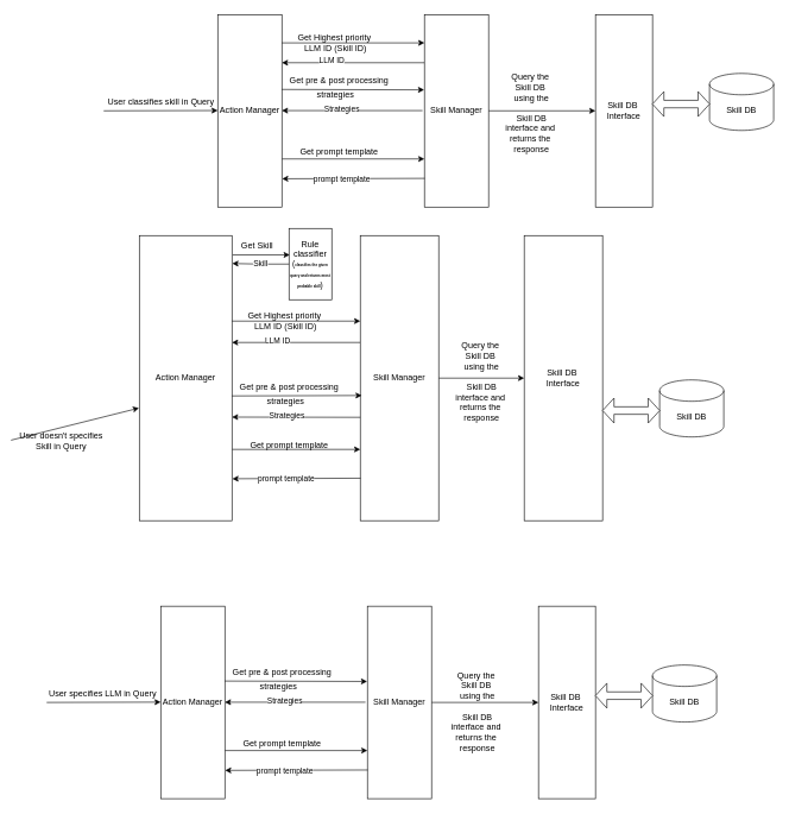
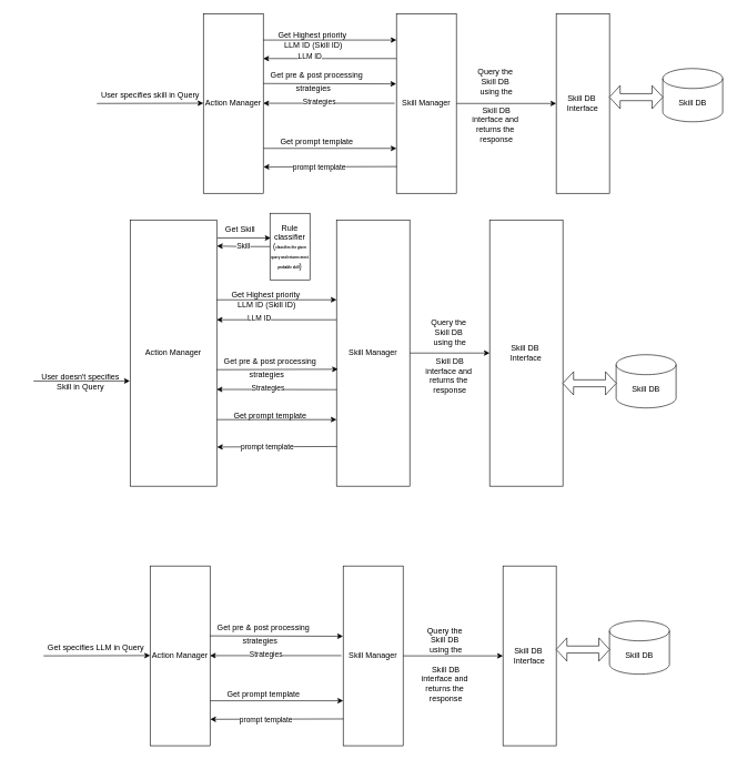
  <mxCell id="0" />
  <mxCell id="1" parent="0" />
  <mxCell id="2" style="edgeStyle=orthogonalEdgeStyle;rounded=0;orthogonalLoop=1;jettySize=auto;html=1;exitX=0.25;exitY=0;exitDx=0;exitDy=0;entryX=0.25;entryY=1;entryDx=0;entryDy=0;" edge="1" parent="1"><mxGeometry relative="1" as="geometry"><mxPoint x="385" y="59.67" as="sourcePoint" /><mxPoint x="595" y="59.67" as="targetPoint" /></mxGeometry></mxCell>
  <mxCell id="3" style="edgeStyle=orthogonalEdgeStyle;rounded=0;orthogonalLoop=1;jettySize=auto;html=1;exitX=0.75;exitY=0;exitDx=0;exitDy=0;entryX=0.75;entryY=1;entryDx=0;entryDy=0;" edge="1" parent="1" source="4" target="8"><mxGeometry relative="1" as="geometry" /></mxCell>
  <mxCell id="4" value="Action Manager" style="rounded=0;whiteSpace=wrap;html=1;direction=south;" vertex="1" parent="1"><mxGeometry x="305" y="20" width="90" height="270" as="geometry" /></mxCell>
  <mxCell id="5" value="" style="edgeStyle=orthogonalEdgeStyle;rounded=0;orthogonalLoop=1;jettySize=auto;html=1;" edge="1" parent="1" source="8" target="9"><mxGeometry relative="1" as="geometry" /></mxCell>
  <mxCell id="6" style="edgeStyle=orthogonalEdgeStyle;rounded=0;orthogonalLoop=1;jettySize=auto;html=1;exitX=0.25;exitY=1;exitDx=0;exitDy=0;entryX=0.25;entryY=0;entryDx=0;entryDy=0;" edge="1" parent="1" source="8" target="4"><mxGeometry relative="1" as="geometry" /></mxCell>
  <mxCell id="7" value="LLM ID" style="edgeLabel;html=1;align=center;verticalAlign=middle;resizable=0;points=[];" vertex="1" connectable="0" parent="6"><mxGeometry x="0.305" y="-3" relative="1" as="geometry"><mxPoint as="offset" /></mxGeometry></mxCell>
  <mxCell id="8" value="Skill Manager" style="rounded=0;whiteSpace=wrap;html=1;direction=south;" vertex="1" parent="1"><mxGeometry x="595" y="20" width="90" height="270" as="geometry" /></mxCell>
  <mxCell id="9" value="Skill DB&amp;nbsp;&lt;div&gt;Interface&lt;/div&gt;" style="rounded=0;whiteSpace=wrap;html=1;direction=south;" vertex="1" parent="1"><mxGeometry x="835" y="20" width="80" height="270" as="geometry" /></mxCell>
  <mxCell id="10" value="Skill DB" style="shape=cylinder3;whiteSpace=wrap;html=1;boundedLbl=1;backgroundOutline=1;size=15;" vertex="1" parent="1"><mxGeometry x="995" y="102.5" width="90" height="80" as="geometry" /></mxCell>
  <mxCell id="11" value="" style="shape=doubleArrow;whiteSpace=wrap;html=1;" vertex="1" parent="1"><mxGeometry x="915" y="128" width="80" height="35" as="geometry" /></mxCell>
  <mxCell id="12" value="Get Highest priority&amp;nbsp;&lt;div&gt;LLM ID (Skill ID)&lt;/div&gt;" style="text;html=1;align=center;verticalAlign=middle;resizable=0;points=[];autosize=1;strokeColor=none;fillColor=none;" vertex="1" parent="1"><mxGeometry x="405" y="40" width="130" height="40" as="geometry" /></mxCell>
  <mxCell id="13" value="" style="edgeStyle=none;orthogonalLoop=1;jettySize=auto;html=1;rounded=0;entryX=0.391;entryY=1.004;entryDx=0;entryDy=0;entryPerimeter=0;" edge="1" parent="1" target="8"><mxGeometry width="100" relative="1" as="geometry"><mxPoint x="395" y="125" as="sourcePoint" /><mxPoint x="495" y="125" as="targetPoint" /><Array as="points" /></mxGeometry></mxCell>
  <mxCell id="14" value="Get pre &amp;amp; post processing" style="text;html=1;align=center;verticalAlign=middle;resizable=0;points=[];autosize=1;strokeColor=none;fillColor=none;" vertex="1" parent="1"><mxGeometry x="395" y="98" width="160" height="30" as="geometry" /></mxCell>
  <mxCell id="15" value="strategies" style="text;html=1;align=center;verticalAlign=middle;resizable=0;points=[];autosize=1;strokeColor=none;fillColor=none;" vertex="1" parent="1"><mxGeometry x="430" y="118" width="80" height="30" as="geometry" /></mxCell>
  <mxCell id="16" value="" style="edgeStyle=none;orthogonalLoop=1;jettySize=auto;html=1;rounded=0;entryX=0.48;entryY=-0.004;entryDx=0;entryDy=0;entryPerimeter=0;exitX=0.48;exitY=1.026;exitDx=0;exitDy=0;exitPerimeter=0;" edge="1" parent="1"><mxGeometry width="100" relative="1" as="geometry"><mxPoint x="592.3" y="154.67" as="sourcePoint" /><mxPoint x="395" y="154.67" as="targetPoint" /><Array as="points" /></mxGeometry></mxCell>
  <mxCell id="17" value="Strategies" style="edgeLabel;html=1;align=center;verticalAlign=middle;resizable=0;points=[];" vertex="1" connectable="0" parent="16"><mxGeometry x="0.152" y="-2" relative="1" as="geometry"><mxPoint as="offset" /></mxGeometry></mxCell>
  <mxCell id="18" value="Get prompt template" style="text;html=1;align=center;verticalAlign=middle;resizable=0;points=[];autosize=1;strokeColor=none;fillColor=none;" vertex="1" parent="1"><mxGeometry x="410" y="198" width="130" height="30" as="geometry" /></mxCell>
  <mxCell id="19" value="" style="edgeStyle=none;orthogonalLoop=1;jettySize=auto;html=1;rounded=0;entryX=0.853;entryY=-0.004;entryDx=0;entryDy=0;entryPerimeter=0;exitX=0.851;exitY=0.996;exitDx=0;exitDy=0;exitPerimeter=0;" edge="1" parent="1" source="8" target="4"><mxGeometry width="100" relative="1" as="geometry"><mxPoint x="485" y="250" as="sourcePoint" /><mxPoint x="585" y="250" as="targetPoint" /><Array as="points" /></mxGeometry></mxCell>
  <mxCell id="20" value="prompt template" style="edgeLabel;html=1;align=center;verticalAlign=middle;resizable=0;points=[];" vertex="1" connectable="0" parent="19"><mxGeometry x="0.167" relative="1" as="geometry"><mxPoint as="offset" /></mxGeometry></mxCell>
  <mxCell id="21" value="Query the&amp;nbsp;&lt;div&gt;Skill DB&amp;nbsp;&lt;div&gt;using the&lt;/div&gt;&lt;div&gt;&lt;br&gt;&lt;/div&gt;&lt;div&gt;&amp;nbsp;Skill DB&amp;nbsp;&lt;div&gt;interface and&amp;nbsp;&lt;/div&gt;&lt;div&gt;returns the&amp;nbsp;&lt;/div&gt;&lt;div&gt;response&lt;/div&gt;&lt;/div&gt;&lt;/div&gt;" style="text;html=1;align=center;verticalAlign=middle;resizable=0;points=[];autosize=1;strokeColor=none;fillColor=none;" vertex="1" parent="1"><mxGeometry x="695" y="92.5" width="100" height="130" as="geometry" /></mxCell>
  <mxCell id="22" value="" style="edgeStyle=none;orthogonalLoop=1;jettySize=auto;html=1;rounded=0;" edge="1" parent="1"><mxGeometry width="100" relative="1" as="geometry"><mxPoint x="145" y="155" as="sourcePoint" /><mxPoint x="305" y="154.58" as="targetPoint" /><Array as="points" /></mxGeometry></mxCell>
- <mxCell id="23" value="&amp;nbsp; &amp;nbsp; &amp;nbsp; &amp;nbsp; &amp;nbsp; &amp;nbsp; &amp;nbsp; &amp;nbsp; &amp;nbsp; User classifies skill in Query" style="text;html=1;align=center;verticalAlign=middle;resizable=0;points=[];autosize=1;strokeColor=none;fillColor=none;" vertex="1" parent="1"><mxGeometry x="80" y="128" width="230" height="30" as="geometry" /></mxCell>
+ <mxCell id="23" value="&amp;nbsp; &amp;nbsp; &amp;nbsp; &amp;nbsp; &amp;nbsp; &amp;nbsp; &amp;nbsp; &amp;nbsp; &amp;nbsp; User specifies skill in Query" style="text;html=1;align=center;verticalAlign=middle;resizable=0;points=[];autosize=1;strokeColor=none;fillColor=none;" vertex="1" parent="1"><mxGeometry x="80" y="128" width="230" height="30" as="geometry" /></mxCell>
  <mxCell id="24" style="edgeStyle=orthogonalEdgeStyle;rounded=0;orthogonalLoop=1;jettySize=auto;html=1;exitX=0.25;exitY=0;exitDx=0;exitDy=0;entryX=0.25;entryY=1;entryDx=0;entryDy=0;" edge="1" parent="1"><mxGeometry relative="1" as="geometry"><mxPoint x="295" y="450" as="sourcePoint" /><mxPoint x="505" y="450" as="targetPoint" /></mxGeometry></mxCell>
  <mxCell id="25" style="edgeStyle=orthogonalEdgeStyle;rounded=0;orthogonalLoop=1;jettySize=auto;html=1;exitX=0.75;exitY=0;exitDx=0;exitDy=0;entryX=0.75;entryY=1;entryDx=0;entryDy=0;" edge="1" parent="1" source="26" target="30"><mxGeometry relative="1" as="geometry" /></mxCell>
  <mxCell id="26" value="Action Manager" style="rounded=0;whiteSpace=wrap;html=1;direction=south;" vertex="1" parent="1"><mxGeometry x="195" y="330" width="130" height="400" as="geometry" /></mxCell>
  <mxCell id="27" value="" style="edgeStyle=orthogonalEdgeStyle;rounded=0;orthogonalLoop=1;jettySize=auto;html=1;" edge="1" parent="1" source="30" target="31"><mxGeometry relative="1" as="geometry" /></mxCell>
  <mxCell id="28" style="edgeStyle=orthogonalEdgeStyle;rounded=0;orthogonalLoop=1;jettySize=auto;html=1;exitX=0.25;exitY=1;exitDx=0;exitDy=0;entryX=0.25;entryY=0;entryDx=0;entryDy=0;" edge="1" parent="1"><mxGeometry relative="1" as="geometry"><mxPoint x="505" y="480" as="sourcePoint" /><mxPoint x="325" y="480" as="targetPoint" /></mxGeometry></mxCell>
  <mxCell id="29" value="LLM ID" style="edgeLabel;html=1;align=center;verticalAlign=middle;resizable=0;points=[];" vertex="1" connectable="0" parent="28"><mxGeometry x="0.305" y="-3" relative="1" as="geometry"><mxPoint as="offset" /></mxGeometry></mxCell>
  <mxCell id="30" value="Skill Manager" style="rounded=0;whiteSpace=wrap;html=1;direction=south;" vertex="1" parent="1"><mxGeometry x="505" y="330" width="110" height="400" as="geometry" /></mxCell>
  <mxCell id="31" value="Skill DB&amp;nbsp;&lt;div&gt;Interface&lt;/div&gt;" style="rounded=0;whiteSpace=wrap;html=1;direction=south;" vertex="1" parent="1"><mxGeometry x="735" y="330" width="110" height="400" as="geometry" /></mxCell>
  <mxCell id="32" value="Skill DB" style="shape=cylinder3;whiteSpace=wrap;html=1;boundedLbl=1;backgroundOutline=1;size=15;" vertex="1" parent="1"><mxGeometry x="925" y="532.5" width="90" height="80" as="geometry" /></mxCell>
  <mxCell id="33" value="" style="shape=doubleArrow;whiteSpace=wrap;html=1;" vertex="1" parent="1"><mxGeometry x="845" y="558" width="80" height="35" as="geometry" /></mxCell>
  <mxCell id="34" value="Get Highest priority&amp;nbsp;&lt;div&gt;LLM ID (Skill ID)&lt;/div&gt;" style="text;html=1;align=center;verticalAlign=middle;resizable=0;points=[];autosize=1;strokeColor=none;fillColor=none;" vertex="1" parent="1"><mxGeometry x="335" y="430" width="130" height="40" as="geometry" /></mxCell>
  <mxCell id="35" value="" style="edgeStyle=none;orthogonalLoop=1;jettySize=auto;html=1;rounded=0;entryX=0.561;entryY=0.982;entryDx=0;entryDy=0;entryPerimeter=0;" edge="1" parent="1" target="30"><mxGeometry width="100" relative="1" as="geometry"><mxPoint x="325" y="555" as="sourcePoint" /><mxPoint x="425" y="555" as="targetPoint" /><Array as="points" /></mxGeometry></mxCell>
  <mxCell id="36" value="Get pre &amp;amp; post processing" style="text;html=1;align=center;verticalAlign=middle;resizable=0;points=[];autosize=1;strokeColor=none;fillColor=none;" vertex="1" parent="1"><mxGeometry x="325" y="528" width="160" height="30" as="geometry" /></mxCell>
  <mxCell id="37" value="strategies" style="text;html=1;align=center;verticalAlign=middle;resizable=0;points=[];autosize=1;strokeColor=none;fillColor=none;" vertex="1" parent="1"><mxGeometry x="360" y="548" width="80" height="30" as="geometry" /></mxCell>
  <mxCell id="38" value="" style="edgeStyle=none;orthogonalLoop=1;jettySize=auto;html=1;rounded=0;entryX=0.48;entryY=-0.004;entryDx=0;entryDy=0;entryPerimeter=0;" edge="1" parent="1"><mxGeometry width="100" relative="1" as="geometry"><mxPoint x="505" y="585" as="sourcePoint" /><mxPoint x="325" y="584.67" as="targetPoint" /><Array as="points" /></mxGeometry></mxCell>
  <mxCell id="39" value="Strategies" style="edgeLabel;html=1;align=center;verticalAlign=middle;resizable=0;points=[];" vertex="1" connectable="0" parent="38"><mxGeometry x="0.152" y="-2" relative="1" as="geometry"><mxPoint as="offset" /></mxGeometry></mxCell>
  <mxCell id="40" value="Get prompt template" style="text;html=1;align=center;verticalAlign=middle;resizable=0;points=[];autosize=1;strokeColor=none;fillColor=none;" vertex="1" parent="1"><mxGeometry x="340" y="610" width="130" height="30" as="geometry" /></mxCell>
  <mxCell id="41" value="" style="edgeStyle=none;orthogonalLoop=1;jettySize=auto;html=1;rounded=0;entryX=0.853;entryY=-0.004;entryDx=0;entryDy=0;entryPerimeter=0;exitX=0.851;exitY=0.996;exitDx=0;exitDy=0;exitPerimeter=0;" edge="1" parent="1" source="30" target="26"><mxGeometry width="100" relative="1" as="geometry"><mxPoint x="415" y="680" as="sourcePoint" /><mxPoint x="515" y="680" as="targetPoint" /><Array as="points" /></mxGeometry></mxCell>
  <mxCell id="42" value="prompt template" style="edgeLabel;html=1;align=center;verticalAlign=middle;resizable=0;points=[];" vertex="1" connectable="0" parent="41"><mxGeometry x="0.167" relative="1" as="geometry"><mxPoint as="offset" /></mxGeometry></mxCell>
  <mxCell id="43" value="Query the&amp;nbsp;&lt;div&gt;Skill DB&amp;nbsp;&lt;div&gt;using the&lt;/div&gt;&lt;div&gt;&lt;br&gt;&lt;/div&gt;&lt;div&gt;&amp;nbsp;Skill DB&amp;nbsp;&lt;div&gt;interface and&amp;nbsp;&lt;/div&gt;&lt;div&gt;returns the&amp;nbsp;&lt;/div&gt;&lt;div&gt;response&lt;/div&gt;&lt;/div&gt;&lt;/div&gt;" style="text;html=1;align=center;verticalAlign=middle;resizable=0;points=[];autosize=1;strokeColor=none;fillColor=none;" vertex="1" parent="1"><mxGeometry x="625" y="470" width="100" height="130" as="geometry" /></mxCell>
  <mxCell id="44" value="" style="edgeStyle=none;orthogonalLoop=1;jettySize=auto;html=1;rounded=0;exitX=0.033;exitY=0.489;exitDx=0;exitDy=0;exitPerimeter=0;entryX=0.605;entryY=1.004;entryDx=0;entryDy=0;entryPerimeter=0;" edge="1" parent="1" source="45" target="26"><mxGeometry width="100" relative="1" as="geometry"><mxPoint x="20" y="573" as="sourcePoint" /><mxPoint x="230" y="572.58" as="targetPoint" /><Array as="points" /></mxGeometry></mxCell>
- <mxCell id="45" value="&amp;nbsp;User doesn't specifies&amp;nbsp;&lt;div&gt;Skill in Query&lt;/div&gt;" style="text;html=1;align=center;verticalAlign=middle;resizable=0;points=[];autosize=1;strokeColor=none;fillColor=none;" vertex="1" parent="1"><mxGeometry x="10" y="597.5" width="150" height="40" as="geometry" /></mxCell>
+ <mxCell id="45" value="&amp;nbsp;User doesn't specifies&amp;nbsp;&lt;div&gt;Skill in Query&lt;/div&gt;" style="text;html=1;align=center;verticalAlign=middle;resizable=0;points=[];autosize=1;strokeColor=none;fillColor=none;" vertex="1" parent="1"><mxGeometry x="45" y="552.5" width="150" height="40" as="geometry" /></mxCell>
  <mxCell id="46" value="Rule classifier&lt;div style=&quot;&quot;&gt;&lt;span style=&quot;font-size: 11px;&quot;&gt;(&lt;/span&gt;&lt;font size=&quot;1&quot; style=&quot;&quot;&gt;&lt;b style=&quot;font-size: 5px;&quot;&gt;classifies the given query and returns most probable skill&lt;/b&gt;&lt;/font&gt;&lt;span style=&quot;font-size: 11px;&quot;&gt;)&lt;/span&gt;&lt;/div&gt;" style="rounded=0;whiteSpace=wrap;html=1;direction=south;" vertex="1" parent="1"><mxGeometry x="405" y="320" width="60" height="100" as="geometry" /></mxCell>
  <mxCell id="47" value="" style="edgeStyle=none;orthogonalLoop=1;jettySize=auto;html=1;rounded=0;exitX=0.014;exitY=0.904;exitDx=0;exitDy=0;exitPerimeter=0;entryX=0.371;entryY=0.983;entryDx=0;entryDy=0;entryPerimeter=0;" edge="1" parent="1" source="48" target="46"><mxGeometry width="100" relative="1" as="geometry"><mxPoint x="245" y="420" as="sourcePoint" /><mxPoint x="405" y="356" as="targetPoint" /><Array as="points" /></mxGeometry></mxCell>
  <mxCell id="48" value="Get Skill" style="text;html=1;align=center;verticalAlign=middle;resizable=0;points=[];autosize=1;strokeColor=none;fillColor=none;rotation=0;" vertex="1" parent="1"><mxGeometry x="325" y="330" width="70" height="30" as="geometry" /></mxCell>
  <mxCell id="49" style="edgeStyle=orthogonalEdgeStyle;rounded=0;orthogonalLoop=1;jettySize=auto;html=1;exitX=0.5;exitY=1;exitDx=0;exitDy=0;entryX=0.098;entryY=-0.003;entryDx=0;entryDy=0;entryPerimeter=0;" edge="1" parent="1" source="46" target="26"><mxGeometry relative="1" as="geometry" /></mxCell>
  <mxCell id="50" value="Skill" style="edgeLabel;html=1;align=center;verticalAlign=middle;resizable=0;points=[];" vertex="1" connectable="0" parent="49"><mxGeometry x="0.031" relative="1" as="geometry"><mxPoint as="offset" /></mxGeometry></mxCell>
  <mxCell id="51" style="edgeStyle=orthogonalEdgeStyle;rounded=0;orthogonalLoop=1;jettySize=auto;html=1;exitX=0.75;exitY=0;exitDx=0;exitDy=0;entryX=0.75;entryY=1;entryDx=0;entryDy=0;" edge="1" parent="1" source="52" target="54"><mxGeometry relative="1" as="geometry" /></mxCell>
  <mxCell id="52" value="Action Manager" style="rounded=0;whiteSpace=wrap;html=1;direction=south;" vertex="1" parent="1"><mxGeometry x="225" y="850" width="90" height="270" as="geometry" /></mxCell>
  <mxCell id="53" value="" style="edgeStyle=orthogonalEdgeStyle;rounded=0;orthogonalLoop=1;jettySize=auto;html=1;" edge="1" parent="1" source="54" target="55"><mxGeometry relative="1" as="geometry" /></mxCell>
  <mxCell id="54" value="Skill Manager" style="rounded=0;whiteSpace=wrap;html=1;direction=south;" vertex="1" parent="1"><mxGeometry x="515" y="850" width="90" height="270" as="geometry" /></mxCell>
  <mxCell id="55" value="Skill DB&amp;nbsp;&lt;div&gt;Interface&lt;/div&gt;" style="rounded=0;whiteSpace=wrap;html=1;direction=south;" vertex="1" parent="1"><mxGeometry x="755" y="850" width="80" height="270" as="geometry" /></mxCell>
  <mxCell id="56" value="Skill DB" style="shape=cylinder3;whiteSpace=wrap;html=1;boundedLbl=1;backgroundOutline=1;size=15;" vertex="1" parent="1"><mxGeometry x="915" y="932.5" width="90" height="80" as="geometry" /></mxCell>
  <mxCell id="57" value="" style="shape=doubleArrow;whiteSpace=wrap;html=1;" vertex="1" parent="1"><mxGeometry x="835" y="958" width="80" height="35" as="geometry" /></mxCell>
  <mxCell id="58" value="" style="edgeStyle=none;orthogonalLoop=1;jettySize=auto;html=1;rounded=0;entryX=0.391;entryY=1.004;entryDx=0;entryDy=0;entryPerimeter=0;" edge="1" parent="1" target="54"><mxGeometry width="100" relative="1" as="geometry"><mxPoint x="315" y="955" as="sourcePoint" /><mxPoint x="415" y="955" as="targetPoint" /><Array as="points" /></mxGeometry></mxCell>
  <mxCell id="59" value="Get pre &amp;amp; post processing" style="text;html=1;align=center;verticalAlign=middle;resizable=0;points=[];autosize=1;strokeColor=none;fillColor=none;" vertex="1" parent="1"><mxGeometry x="315" y="928" width="160" height="30" as="geometry" /></mxCell>
  <mxCell id="60" value="strategies" style="text;html=1;align=center;verticalAlign=middle;resizable=0;points=[];autosize=1;strokeColor=none;fillColor=none;" vertex="1" parent="1"><mxGeometry x="350" y="948" width="80" height="30" as="geometry" /></mxCell>
  <mxCell id="61" value="" style="edgeStyle=none;orthogonalLoop=1;jettySize=auto;html=1;rounded=0;entryX=0.48;entryY=-0.004;entryDx=0;entryDy=0;entryPerimeter=0;exitX=0.48;exitY=1.026;exitDx=0;exitDy=0;exitPerimeter=0;" edge="1" parent="1"><mxGeometry width="100" relative="1" as="geometry"><mxPoint x="512.3" y="984.67" as="sourcePoint" /><mxPoint x="315" y="984.67" as="targetPoint" /><Array as="points" /></mxGeometry></mxCell>
  <mxCell id="62" value="Strategies" style="edgeLabel;html=1;align=center;verticalAlign=middle;resizable=0;points=[];" vertex="1" connectable="0" parent="61"><mxGeometry x="0.152" y="-2" relative="1" as="geometry"><mxPoint as="offset" /></mxGeometry></mxCell>
  <mxCell id="63" value="Get prompt template" style="text;html=1;align=center;verticalAlign=middle;resizable=0;points=[];autosize=1;strokeColor=none;fillColor=none;" vertex="1" parent="1"><mxGeometry x="330" y="1028" width="130" height="30" as="geometry" /></mxCell>
  <mxCell id="64" value="" style="edgeStyle=none;orthogonalLoop=1;jettySize=auto;html=1;rounded=0;entryX=0.853;entryY=-0.004;entryDx=0;entryDy=0;entryPerimeter=0;exitX=0.851;exitY=0.996;exitDx=0;exitDy=0;exitPerimeter=0;" edge="1" parent="1" source="54" target="52"><mxGeometry width="100" relative="1" as="geometry"><mxPoint x="405" y="1080" as="sourcePoint" /><mxPoint x="505" y="1080" as="targetPoint" /><Array as="points" /></mxGeometry></mxCell>
  <mxCell id="65" value="prompt template" style="edgeLabel;html=1;align=center;verticalAlign=middle;resizable=0;points=[];" vertex="1" connectable="0" parent="64"><mxGeometry x="0.167" relative="1" as="geometry"><mxPoint as="offset" /></mxGeometry></mxCell>
  <mxCell id="66" value="Query the&amp;nbsp;&lt;div&gt;Skill DB&amp;nbsp;&lt;div&gt;using the&lt;/div&gt;&lt;div&gt;&lt;br&gt;&lt;/div&gt;&lt;div&gt;&amp;nbsp;Skill DB&amp;nbsp;&lt;div&gt;interface and&amp;nbsp;&lt;/div&gt;&lt;div&gt;returns the&amp;nbsp;&lt;/div&gt;&lt;div&gt;response&lt;/div&gt;&lt;/div&gt;&lt;/div&gt;" style="text;html=1;align=center;verticalAlign=middle;resizable=0;points=[];autosize=1;strokeColor=none;fillColor=none;" vertex="1" parent="1"><mxGeometry x="619" y="932.5" width="100" height="130" as="geometry" /></mxCell>
  <mxCell id="67" value="" style="edgeStyle=none;orthogonalLoop=1;jettySize=auto;html=1;rounded=0;" edge="1" parent="1"><mxGeometry width="100" relative="1" as="geometry"><mxPoint x="65" y="985" as="sourcePoint" /><mxPoint x="225" y="984.58" as="targetPoint" /><Array as="points" /></mxGeometry></mxCell>
- <mxCell id="68" value="&amp;nbsp; &amp;nbsp; &amp;nbsp; &amp;nbsp; &amp;nbsp; &amp;nbsp;User specifies LLM in Query" style="text;html=1;align=center;verticalAlign=middle;resizable=0;points=[];autosize=1;strokeColor=none;fillColor=none;" vertex="1" parent="1"><mxGeometry x="20" y="958" width="210" height="30" as="geometry" /></mxCell>
+ <mxCell id="68" value="&amp;nbsp; &amp;nbsp; &amp;nbsp; &amp;nbsp; &amp;nbsp; &amp;nbsp;Get specifies LLM in Query" style="text;html=1;align=center;verticalAlign=middle;resizable=0;points=[];autosize=1;strokeColor=none;fillColor=none;" vertex="1" parent="1"><mxGeometry x="20" y="958" width="210" height="30" as="geometry" /></mxCell>
